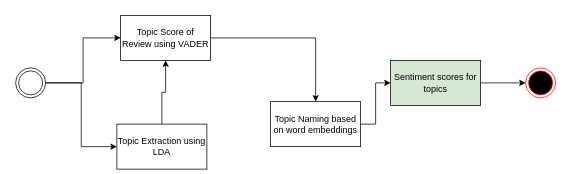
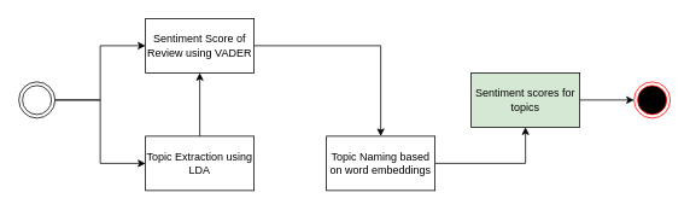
  <mxCell id="0" />
  <mxCell id="1" parent="0" />
  <mxCell id="2" style="edgeStyle=orthogonalEdgeStyle;rounded=0;orthogonalLoop=1;jettySize=auto;html=1;" edge="1" parent="1" source="3" target="10"><mxGeometry relative="1" as="geometry" /></mxCell>
- <mxCell id="3" value="Topic Score of Review using VADER" style="rounded=0;whiteSpace=wrap;html=1;" vertex="1" parent="1"><mxGeometry x="160" y="20" width="120" height="60" as="geometry" /></mxCell>
+ <mxCell id="3" value="Sentiment Score of Review using VADER" style="rounded=0;whiteSpace=wrap;html=1;" vertex="1" parent="1"><mxGeometry x="160" y="20" width="120" height="60" as="geometry" /></mxCell>
  <mxCell id="4" style="edgeStyle=orthogonalEdgeStyle;rounded=0;orthogonalLoop=1;jettySize=auto;html=1;entryX=0;entryY=0.5;entryDx=0;entryDy=0;" edge="1" parent="1" source="6" target="3"><mxGeometry relative="1" as="geometry" /></mxCell>
  <mxCell id="5" style="edgeStyle=orthogonalEdgeStyle;rounded=0;orthogonalLoop=1;jettySize=auto;html=1;entryX=0;entryY=0.5;entryDx=0;entryDy=0;" edge="1" parent="1" source="6" target="8"><mxGeometry relative="1" as="geometry" /></mxCell>
  <mxCell id="6" value="" style="ellipse;shape=doubleEllipse;html=1;dashed=0;whitespace=wrap;aspect=fixed;" vertex="1" parent="1"><mxGeometry x="20" y="90" width="40" height="40" as="geometry" /></mxCell>
  <mxCell id="7" value="" style="edgeStyle=orthogonalEdgeStyle;rounded=0;orthogonalLoop=1;jettySize=auto;html=1;" edge="1" parent="1" source="8" target="3"><mxGeometry relative="1" as="geometry" /></mxCell>
- <mxCell id="8" value="Topic Extraction using LDA" style="rounded=0;whiteSpace=wrap;html=1;" vertex="1" parent="1"><mxGeometry x="155" y="165" width="120" height="60" as="geometry" /></mxCell>
+ <mxCell id="8" value="Topic Extraction using LDA" style="rounded=0;whiteSpace=wrap;html=1;" vertex="1" parent="1"><mxGeometry x="160" y="150" width="120" height="60" as="geometry" /></mxCell>
  <mxCell id="9" value="" style="edgeStyle=orthogonalEdgeStyle;rounded=0;orthogonalLoop=1;jettySize=auto;html=1;" edge="1" parent="1" source="10" target="12"><mxGeometry relative="1" as="geometry" /></mxCell>
- <mxCell id="10" value="Topic Naming based on word embeddings" style="rounded=0;whiteSpace=wrap;html=1;" vertex="1" parent="1"><mxGeometry x="360" y="135" width="120" height="60" as="geometry" /></mxCell>
+ <mxCell id="10" value="Topic Naming based on word embeddings" style="rounded=0;whiteSpace=wrap;html=1;" vertex="1" parent="1"><mxGeometry x="360" y="150" width="120" height="60" as="geometry" /></mxCell>
  <mxCell id="11" style="edgeStyle=orthogonalEdgeStyle;rounded=0;orthogonalLoop=1;jettySize=auto;html=1;" edge="1" parent="1" source="12" target="13"><mxGeometry relative="1" as="geometry" /></mxCell>
  <mxCell id="12" value="Sentiment scores for topics" style="rounded=0;whiteSpace=wrap;html=1;fillColor=#d5e8d4;" vertex="1" parent="1"><mxGeometry x="520" y="80" width="120" height="60" as="geometry" /></mxCell>
  <mxCell id="13" value="" style="ellipse;html=1;shape=endState;fillColor=#000000;strokeColor=#ff0000;" vertex="1" parent="1"><mxGeometry x="700" y="90" width="40" height="40" as="geometry" /></mxCell>
